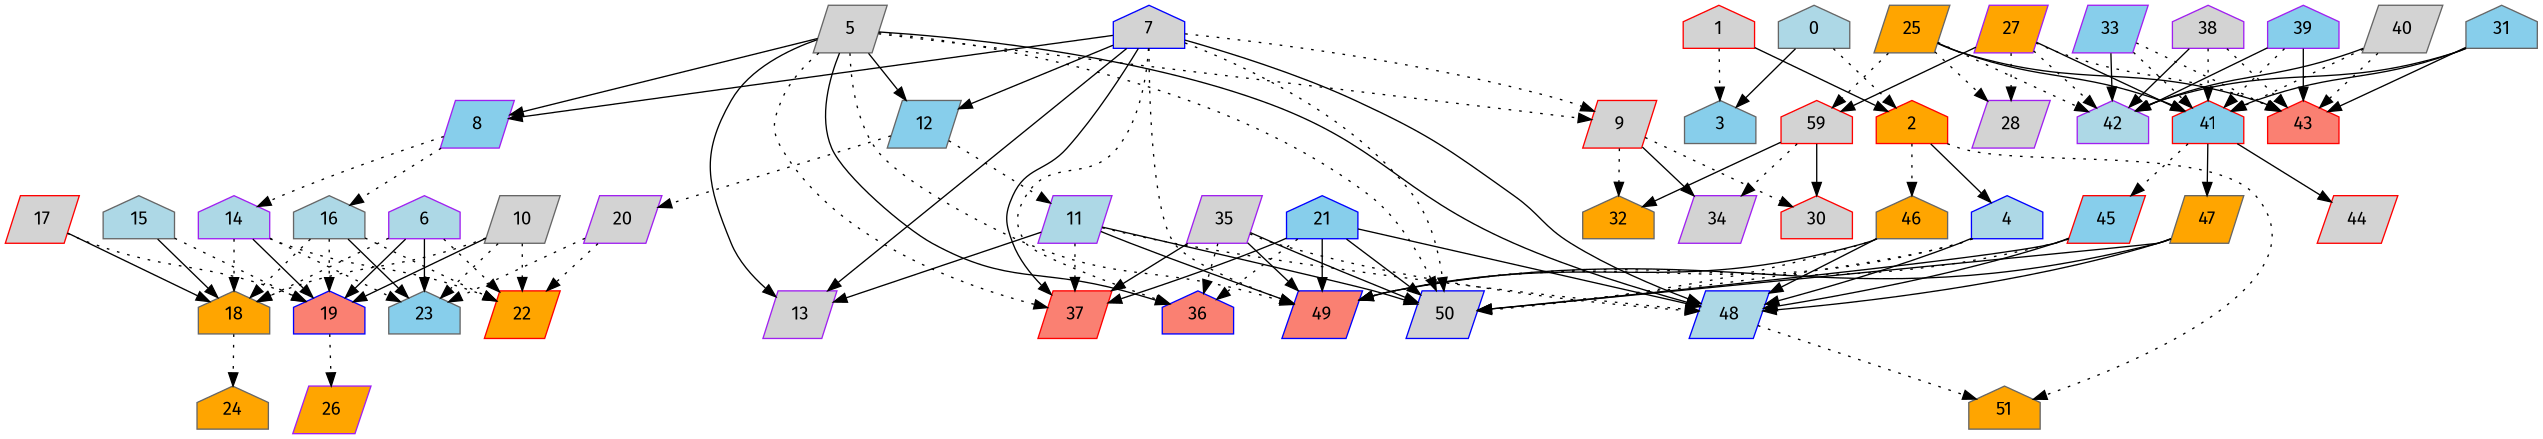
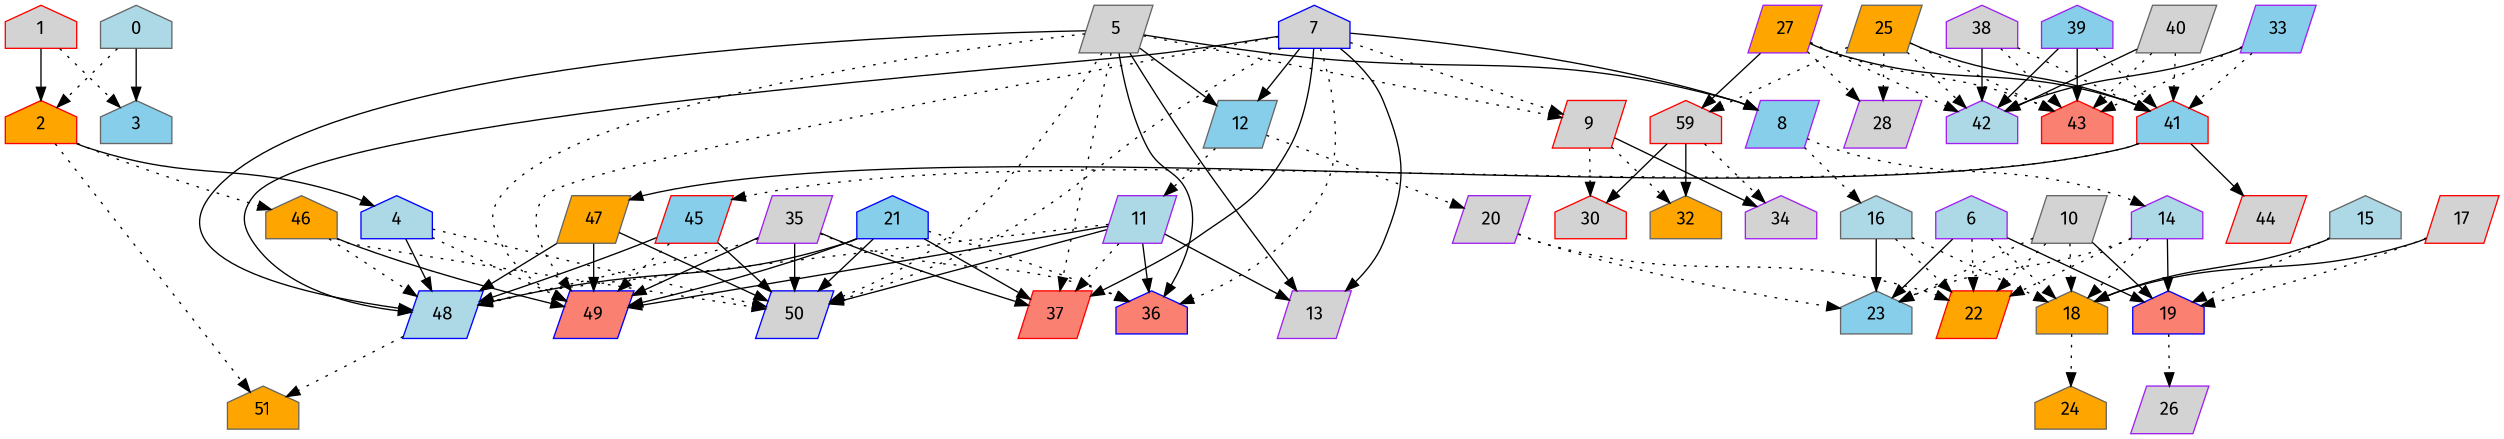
  digraph {
    fontname="Fira Sans"
    node [Visited=1 color=gray40 fillcolor=lightgrey fontname="Fira Sans" shape=house style=filled]
    edge [fontname="Fira Sans" style=dotted]
    0 [Line=94387332132240 fillcolor=lightblue]
    2 [Line=94387332133296 color=red fillcolor=orange]
    3 [Line=94387332133696 fillcolor=skyblue]
    4 [Line=94387332135600 color=blue fillcolor=lightblue]
    46 [Line=94387332154272 fillcolor=orange]
    51 [Line=94387332156176 fillcolor=orange]
    1 [Line=94387332132944 color=red]
    48 [Line=94387332154976 color=blue fillcolor=lightblue shape=parallelogram]
    49 [Line=94387332155376 color=blue fillcolor=salmon shape=parallelogram]
    50 [Line=94387332155776 color=blue shape=parallelogram]
    5 [Line=94387332135952 shape=parallelogram]
    8 [Line=94387332137008 color=purple fillcolor=skyblue shape=parallelogram]
    9 [Line=94387332137408 color=red shape=parallelogram]
    12 [Line=94387332138512 fillcolor=skyblue shape=parallelogram]
    13 [Line=94387332138912 color=purple shape=parallelogram]
    36 [Line=94387332149552 color=blue fillcolor=salmon]
    37 [Line=94387332149904 color=red fillcolor=salmon shape=parallelogram]
    14 [Line=94387332139312 color=purple fillcolor=lightblue]
    16 [Line=94387332140016 fillcolor=lightblue]
    30 [Line=94387332145232 color=red]
    32 [Line=94387332145936 fillcolor=orange]
-   34 [Line=94387332146640 color=purple shape=parallelogram]
+   34 [Line=94387332146640 color=purple]
    11 [Line=94387332138160 color=purple fillcolor=lightblue shape=parallelogram]
    20 [Line=94387332141520 color=purple shape=parallelogram]
    6 [Line=94387332136304 color=purple fillcolor=lightblue]
    18 [Line=94387332140720 fillcolor=orange]
    19 [Line=94387332141120 color=blue fillcolor=salmon]
    22 [Line=94387332142224 color=red fillcolor=orange shape=parallelogram]
    23 [Line=94387332142624 fillcolor=skyblue]
    24 [Line=94387332143024 fillcolor=orange]
-   26 [Line=94387332143728 color=purple fillcolor=orange shape=parallelogram]
+   26 [Line=94387332143728 color=purple shape=parallelogram]
    7 [Line=94387332136656 color=blue]
    10 [Line=94387332137808 shape=parallelogram]
    15 [Line=94387332139664 fillcolor=lightblue]
    17 [Line=94387332140368 color=red shape=parallelogram]
    21 [Line=94387332141872 color=blue fillcolor=skyblue]
    25 [Line=94387332143376 fillcolor=orange shape=parallelogram]
    28 [Line=94387332144432 color=purple shape=parallelogram]
    n39 [Line=94387332144832 color=red label=59]
    41 [Line=94387332152368 color=red fillcolor=skyblue]
    42 [Line=94387332152768 color=purple fillcolor=lightblue]
    43 [Line=94387332153168 color=red fillcolor=salmon]
    44 [Line=94387332153568 color=red shape=parallelogram]
    45 [Line=94387332153920 color=red fillcolor=skyblue shape=parallelogram]
    47 [Line=94387332154624 fillcolor=orange shape=parallelogram]
    27 [Line=94387332144080 color=purple fillcolor=orange shape=parallelogram]
-   31 [Line=94387332145584 fillcolor=skyblue]
    33 [Line=94387332146288 color=purple fillcolor=skyblue shape=parallelogram]
    35 [Line=94387332149200 color=purple shape=parallelogram]
    38 [Line=94387332150960 color=purple]
    39 [Line=94387332151664 color=purple fillcolor=skyblue]
    40 [Line=94387332152016 shape=parallelogram]
    0 -> 2
    0 -> 3 [style=solid]
    2 -> 4 [style=solid]
    2 -> 46
    2 -> 51
    4 -> 48 [style=solid]
    4 -> 49
    4 -> 50
-   46 -> 48 [style=solid]
+   46 -> 48
    46 -> 49 [style=solid]
    46 -> 50
    1 -> 2 [style=solid]
    1 -> 3
    48 -> 51
    5 -> 48 [style=solid]
    5 -> 49
    5 -> 50
    5 -> 8 [style=solid]
    5 -> 9
    5 -> 12 [style=solid]
    5 -> 13 [style=solid]
    5 -> 36 [style=solid]
    5 -> 37
    8 -> 14
    8 -> 16
    9 -> 30
    9 -> 32
    9 -> 34 [style=solid]
    12 -> 11
    12 -> 20
    14 -> 18
    14 -> 19 [style=solid]
    14 -> 22
    14 -> 23
    16 -> 18
-   16 -> 19
    16 -> 22
    16 -> 23 [style=solid]
    11 -> 48
    11 -> 49 [style=solid]
    11 -> 50 [style=solid]
    11 -> 13 [style=solid]
+   11 -> 36 [style=solid]
    11 -> 37
    20 -> 22
    20 -> 23
    6 -> 18
    6 -> 19 [style=solid]
    6 -> 22
    6 -> 23 [style=solid]
    18 -> 24
    19 -> 26
    7 -> 48 [style=solid]
    7 -> 49
    7 -> 50
    7 -> 8 [style=solid]
    7 -> 9
    7 -> 12 [style=solid]
    7 -> 13 [style=solid]
    7 -> 36
    7 -> 37 [style=solid]
    10 -> 18
    10 -> 19 [style=solid]
    10 -> 22
    10 -> 23
    15 -> 18 [style=solid]
    15 -> 19
    17 -> 18 [style=solid]
    17 -> 19
    21 -> 48 [style=solid]
    21 -> 49 [style=solid]
    21 -> 50 [style=solid]
    21 -> 36
    21 -> 37 [style=solid]
    25 -> 28
    25 -> n39
    25 -> 41 [style=solid]
    25 -> 42
-   25 -> 43 [style=solid]
+   25 -> 43
    n39 -> 30 [style=solid]
    n39 -> 32 [style=solid]
    n39 -> 34
    41 -> 44 [style=solid]
    41 -> 45
    41 -> 47 [style=solid]
    45 -> 48 [style=solid]
    45 -> 49
    45 -> 50 [style=solid]
    47 -> 48 [style=solid]
    47 -> 49 [style=solid]
    47 -> 50 [style=solid]
    27 -> 28
    27 -> n39 [style=solid]
    27 -> 41 [style=solid]
    27 -> 42
    27 -> 43
-   31 -> 41 [style=solid]
-   31 -> 42 [style=solid]
-   31 -> 43 [style=solid]
    33 -> 41
    33 -> 42 [style=solid]
    33 -> 43
    35 -> 48
    35 -> 49 [style=solid]
    35 -> 50 [style=solid]
    35 -> 36
    35 -> 37 [style=solid]
    38 -> 41
    38 -> 42 [style=solid]
    38 -> 43
    39 -> 41
    39 -> 42 [style=solid]
    39 -> 43 [style=solid]
    40 -> 41
    40 -> 42 [style=solid]
    40 -> 43
  }
